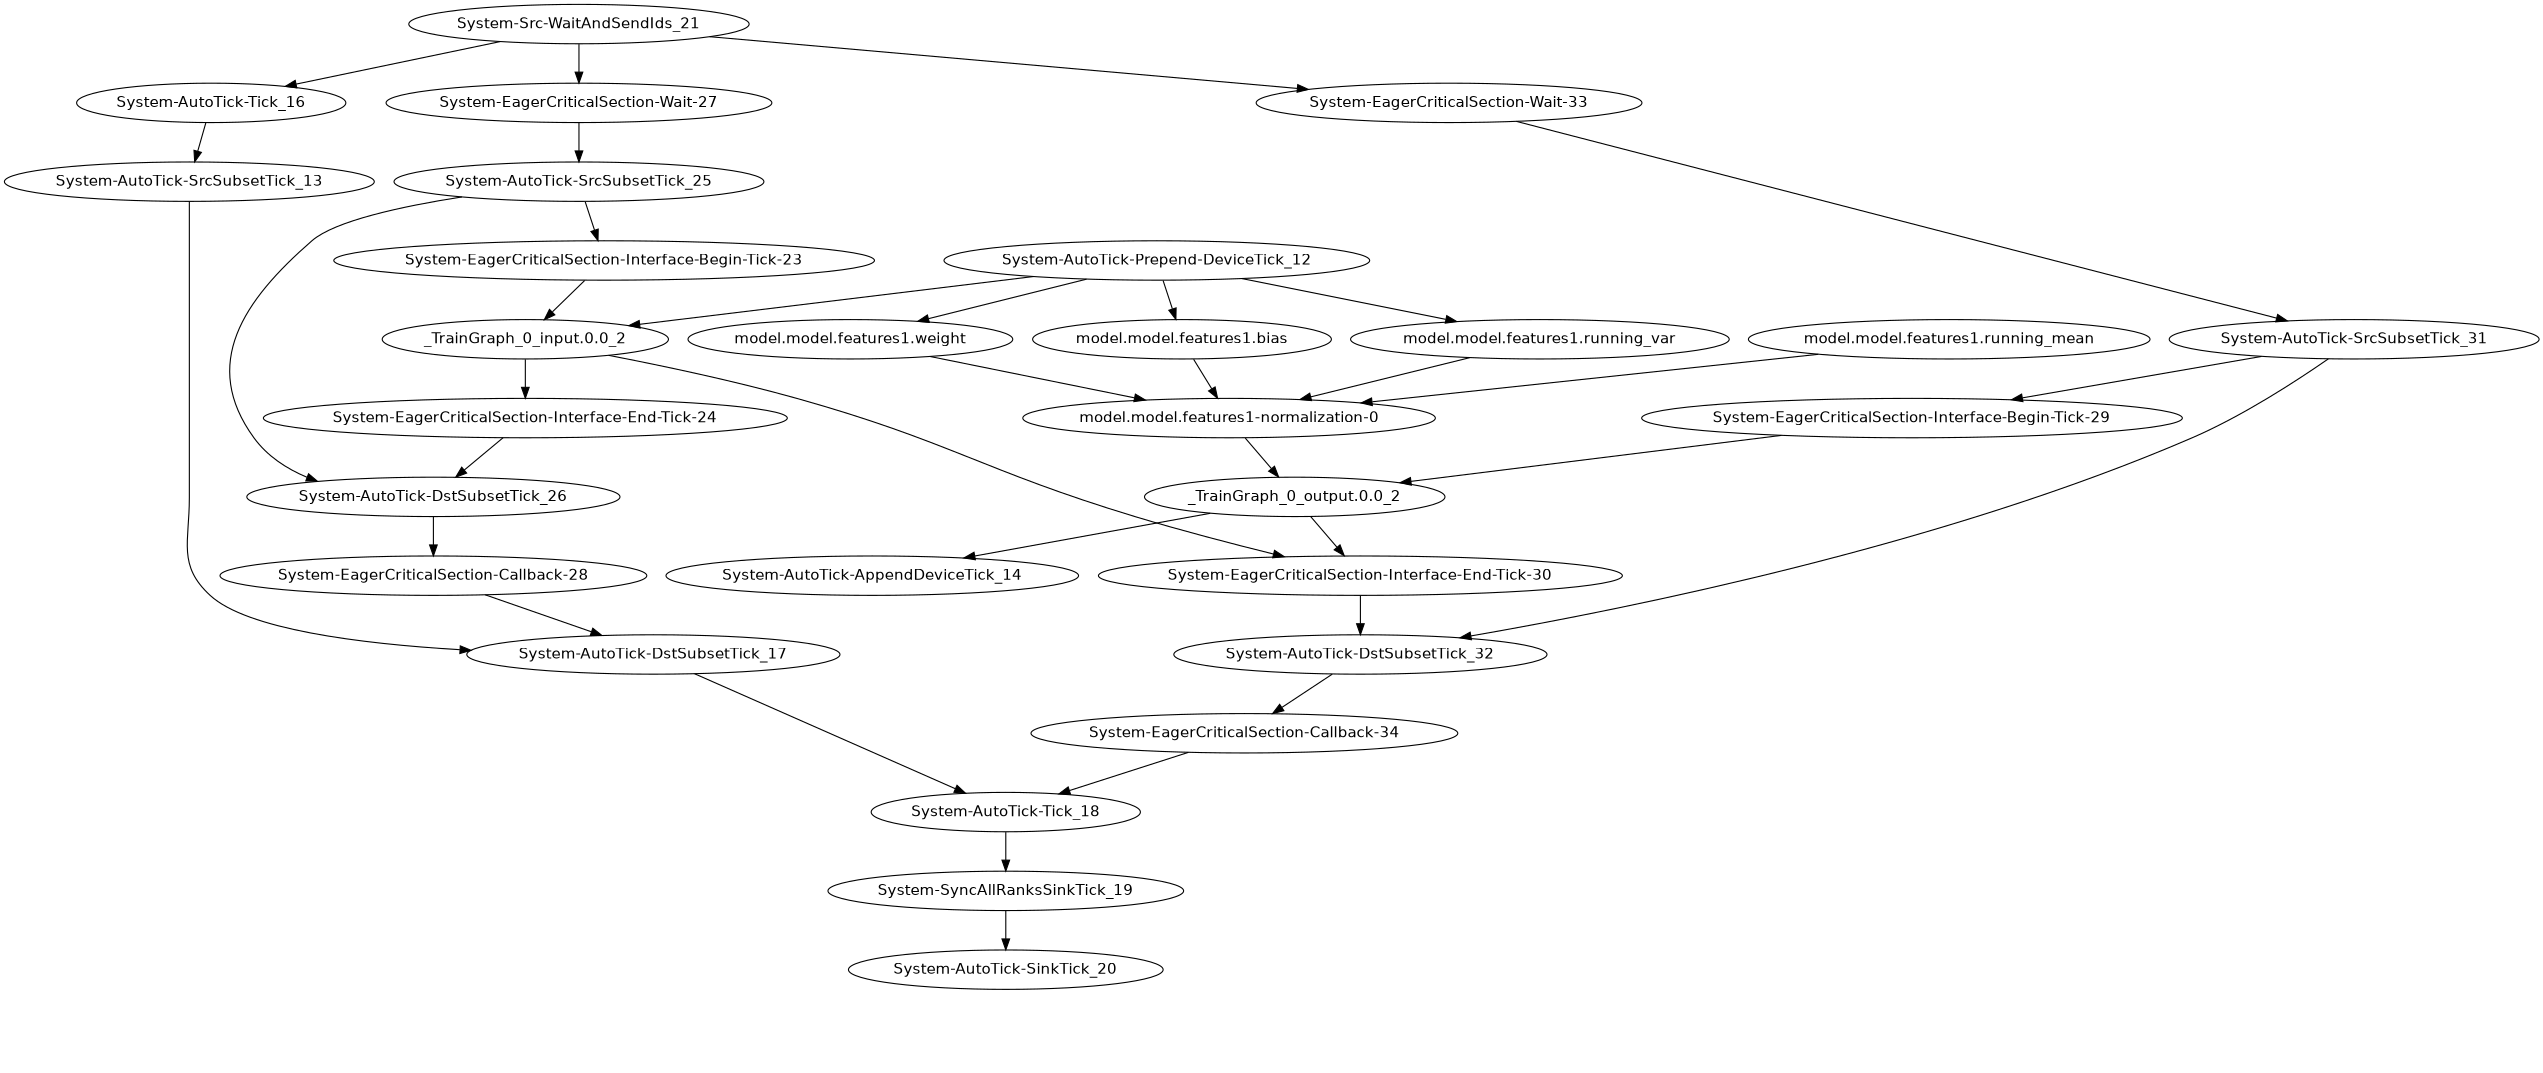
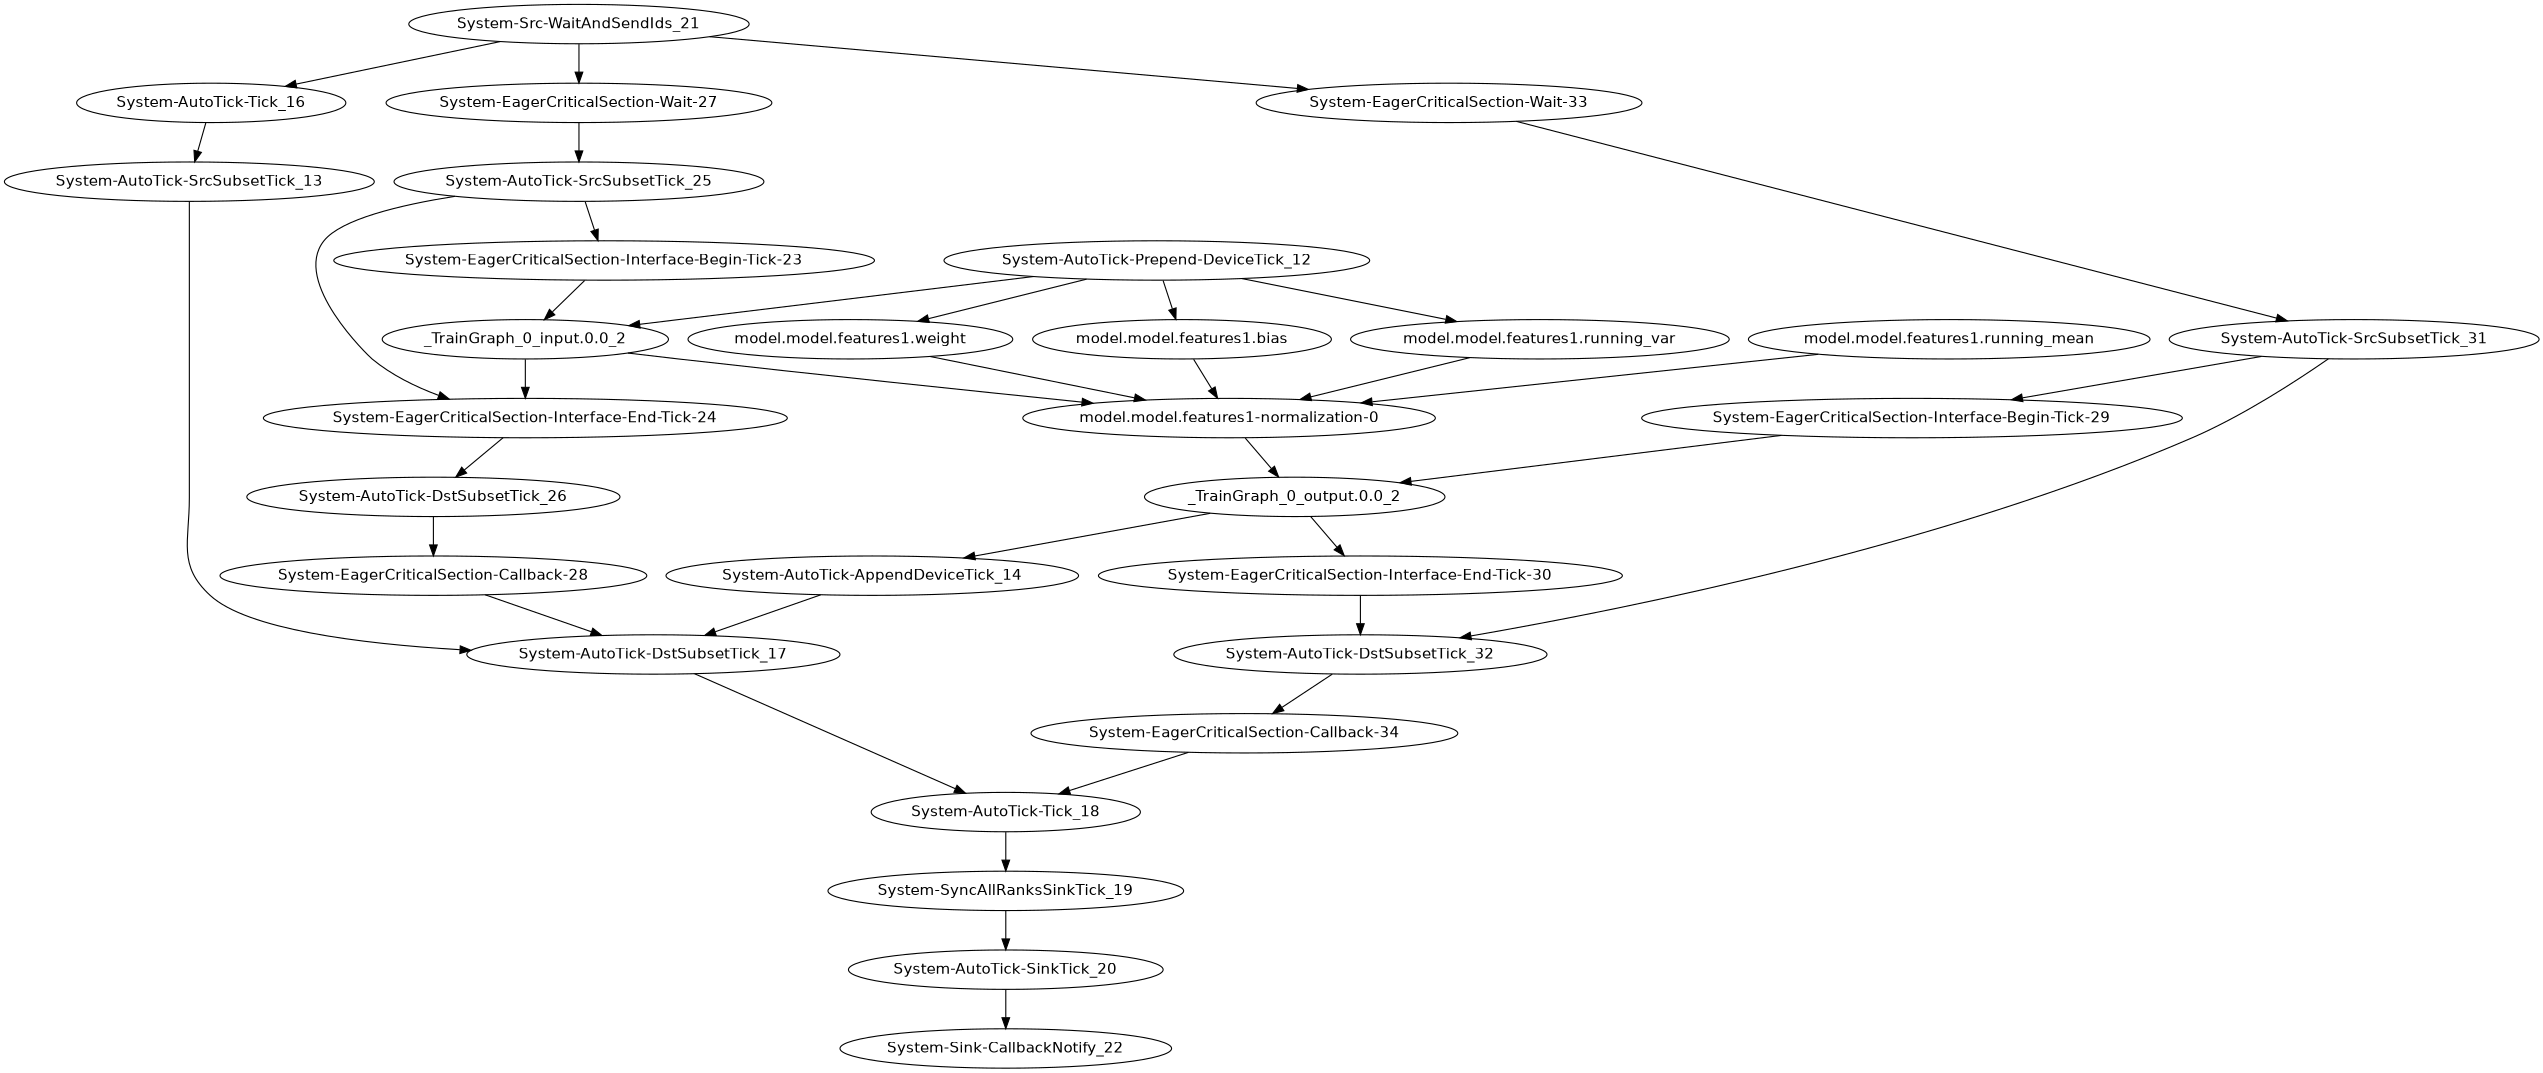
  digraph {
    fontname="DejaVu Sans"
    node [fontname="DejaVu Sans"]
    edge [fontname="DejaVu Sans"]
    n1 [label="_TrainGraph_0_input.0.0_2"]
    n2 [label="model.model.features1-normalization-0"]
    n3 [label="System-EagerCriticalSection-Interface-End-Tick-24"]
    n4 [label="_TrainGraph_0_output.0.0_2"]
    n5 [label="System-AutoTick-DstSubsetTick_26"]
    n6 [label="model.model.features1.running_mean"]
    n7 [label="model.model.features1.running_var"]
    n8 [label="model.model.features1.weight"]
    n9 [label="model.model.features1.bias"]
    n10 [label="System-AutoTick-AppendDeviceTick_14"]
    n11 [label="System-EagerCriticalSection-Interface-End-Tick-30"]
    n12 [label="System-AutoTick-DstSubsetTick_17"]
    n13 [label="System-AutoTick-DstSubsetTick_32"]
    n14 [label="System-AutoTick-Prepend-DeviceTick_12"]
    n15 [label="System-AutoTick-SrcSubsetTick_13"]
    n16 [label="System-AutoTick-Tick_18"]
    n17 [label="System-AutoTick-Tick_16"]
    n18 [label="System-SyncAllRanksSinkTick_19"]
    n19 [label="System-AutoTick-SinkTick_20"]
+   n20 [label="System-Sink-CallbackNotify_22"]
    n21 [label="System-Src-WaitAndSendIds_21"]
    n22 [label="System-EagerCriticalSection-Wait-27"]
    n23 [label="System-EagerCriticalSection-Wait-33"]
    n24 [label="System-AutoTick-SrcSubsetTick_25"]
    n25 [label="System-AutoTick-SrcSubsetTick_31"]
    n26 [label="System-EagerCriticalSection-Interface-Begin-Tick-23"]
    n27 [label="System-EagerCriticalSection-Callback-28"]
    n28 [label="System-EagerCriticalSection-Interface-Begin-Tick-29"]
    n29 [label="System-EagerCriticalSection-Callback-34"]
-   n1 -> n11
+   n1 -> n2
    n1 -> n3
    n2 -> n4
    n3 -> n5
    n4 -> n10
    n4 -> n11
    n5 -> n27
    n6 -> n2
    n7 -> n2
    n8 -> n2
    n9 -> n2
+   n10 -> n12
    n11 -> n13
    n12 -> n16
    n13 -> n29
    n14 -> n1
    n14 -> n7
    n14 -> n8
    n14 -> n9
    n15 -> n12
    n16 -> n18
    n17 -> n15
    n18 -> n19
+   n19 -> n20
    n21 -> n17
    n21 -> n22
    n21 -> n23
    n22 -> n24
    n23 -> n25
-   n24 -> n5
+   n24 -> n3
    n24 -> n26
    n25 -> n13
    n25 -> n28
    n26 -> n1
    n27 -> n12
    n28 -> n4
    n29 -> n16
  }
